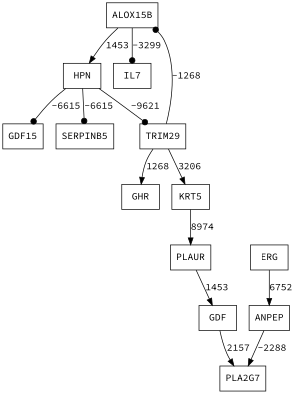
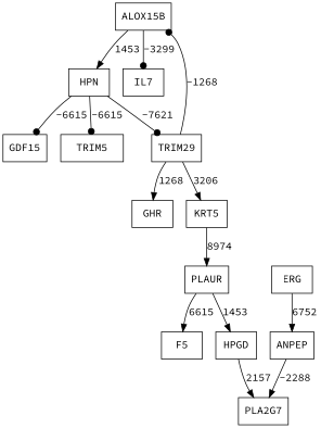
  digraph {
    fontname="Source Code Pro"
    node [fontname="Source Code Pro" shape=box]
    edge [fontname="Source Code Pro"]
    n1 [label=ALOX15B]
    n2 [label=HPN]
    n3 [label=IL7]
    n4 [label=GDF15]
-   n5 [label=SERPINB5]
+   n5 [label=TRIM5]
    n6 [label=TRIM29]
    n7 [label=ANPEP]
    n8 [label=PLA2G7]
    n9 [label=ERG]
+   n10 [label=F5]
    n11 [label=GHR]
-   n12 [label=GDF]
+   n12 [label=HPGD]
    n13 [label=KRT5]
    n14 [label=PLAUR]
    n1 -> n2 [label=1453]
    n1 -> n3 [arrowhead=dot label=-3299]
    n2 -> n4 [arrowhead=dot label=-6615]
    n2 -> n5 [arrowhead=dot label=-6615]
-   n2 -> n6 [arrowhead=dot label=-9621]
+   n2 -> n6 [arrowhead=dot label=-7621]
    n6 -> n1 [arrowhead=dot label=-1268]
    n6 -> n11 [label=1268]
    n6 -> n13 [label=3206]
    n7 -> n8 [arrowhead=normal label=-2288]
    n9 -> n7 [label=6752]
    n12 -> n8 [label=2157]
    n13 -> n14 [label=8974]
+   n14 -> n10 [label=6615]
    n14 -> n12 [label=1453]
  }
